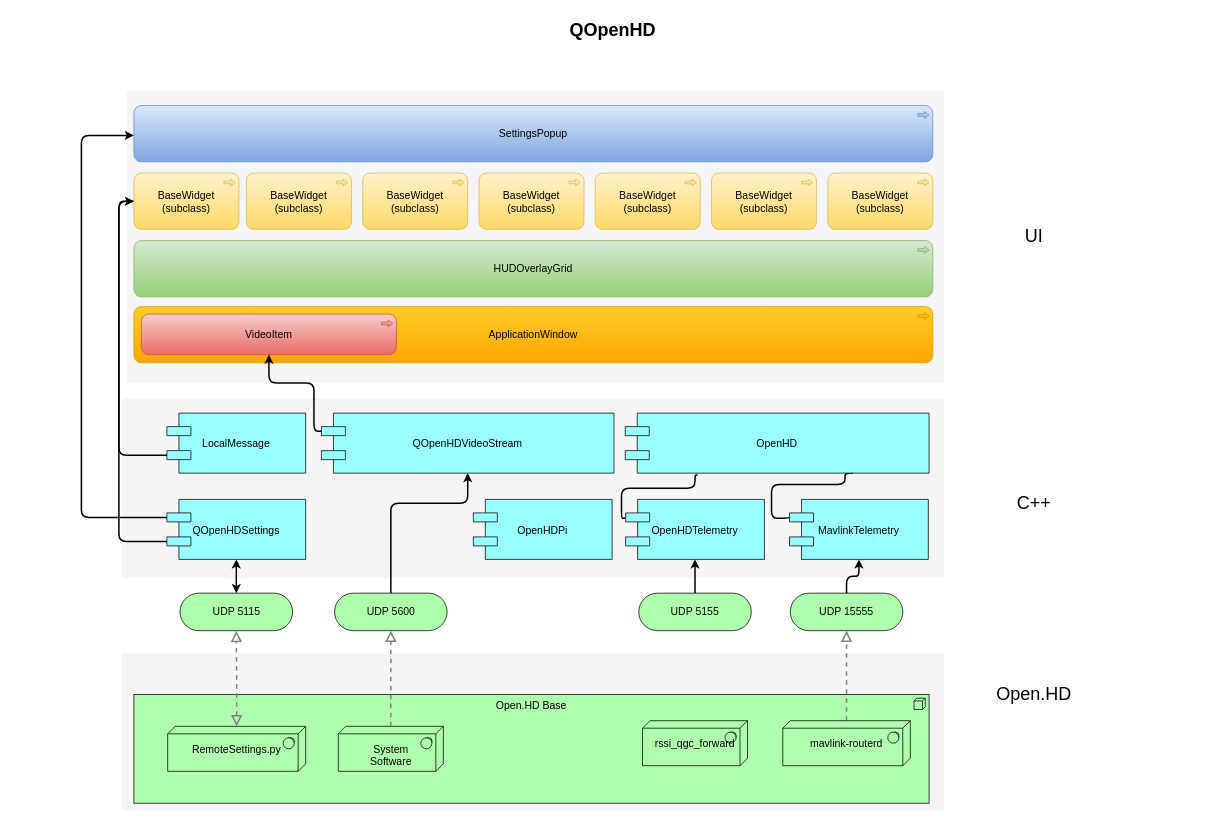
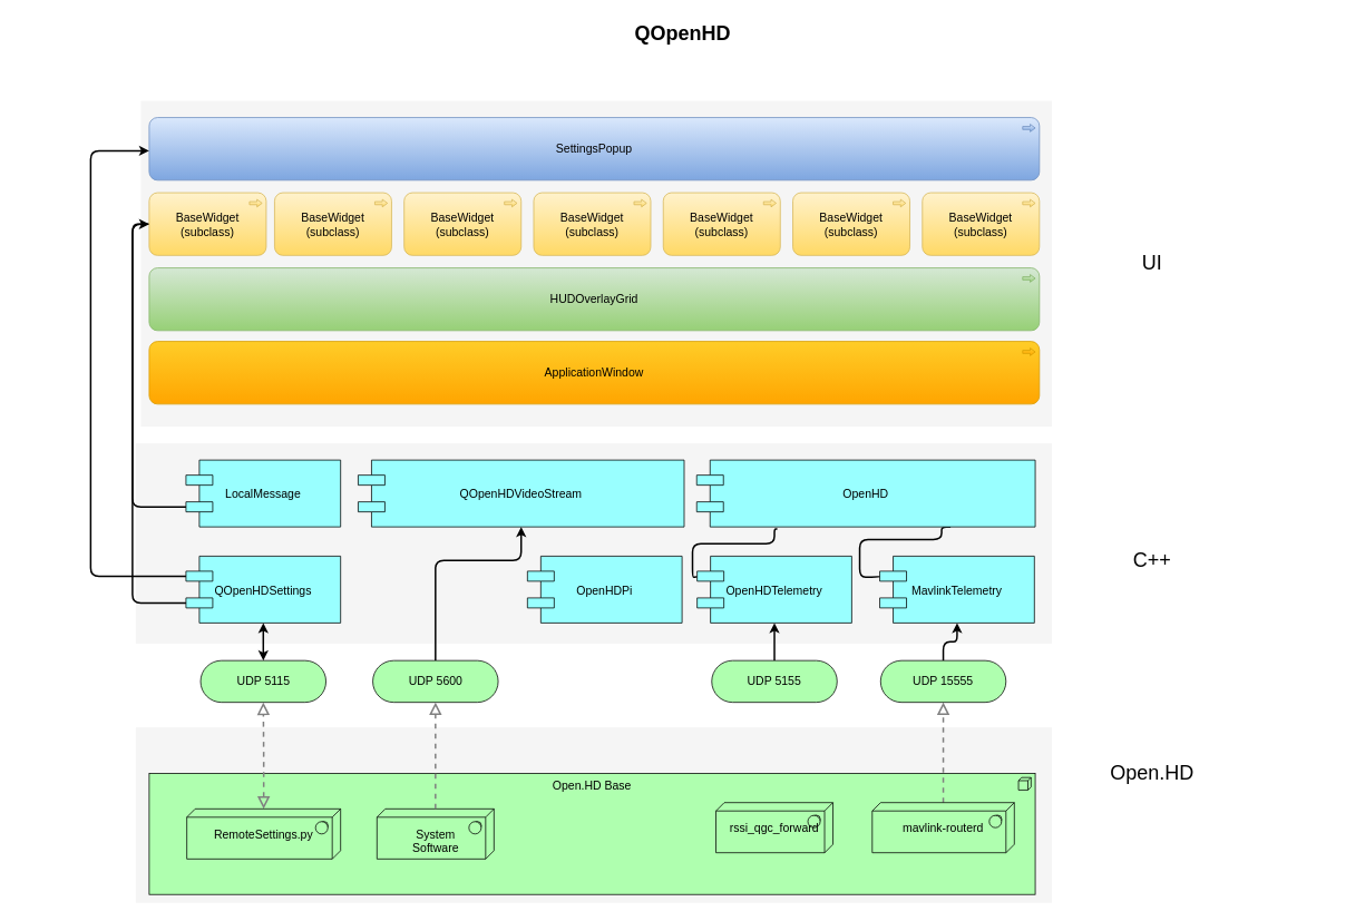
  <mxCell id="0" />
  <mxCell id="1" parent="0" />
  <mxCell id="2" value="" style="whiteSpace=wrap;html=1;strokeColor=none;strokeWidth=1;fillColor=#f5f5f5;fontSize=14;" parent="1" vertex="1"><mxGeometry x="162" y="870" width="1096" height="210" as="geometry" /></mxCell>
  <mxCell id="3" value="" style="whiteSpace=wrap;html=1;strokeColor=none;strokeWidth=1;fillColor=#f5f5f5;fontSize=14;" parent="1" vertex="1"><mxGeometry x="162" y="530" width="1096" height="240" as="geometry" /></mxCell>
  <mxCell id="4" value="Open.HD Base" style="html=1;whiteSpace=wrap;fillColor=#AFFFAF;shape=mxgraph.archimate3.application;appType=node;archiType=square;fontSize=14;verticalAlign=top;" parent="1" vertex="1"><mxGeometry x="178" y="925" width="1060" height="145" as="geometry" /></mxCell>
  <mxCell id="5" value="&lt;div&gt;&lt;br&gt;&lt;/div&gt;System&lt;div&gt;Software&lt;/div&gt;" style="html=1;whiteSpace=wrap;fillColor=#AFFFAF;shape=mxgraph.archimate3.tech;techType=sysSw;fontSize=14;" parent="1" vertex="1"><mxGeometry x="450.5" y="967.5" width="140" height="60" as="geometry" /></mxCell>
  <mxCell id="6" style="edgeStyle=elbowEdgeStyle;rounded=1;elbow=vertical;html=1;startSize=10;endArrow=block;endFill=0;endSize=10;jettySize=auto;orthogonalLoop=1;strokeColor=#808080;fontSize=14;dashed=1;strokeWidth=2;exitX=0.5;exitY=0;exitDx=0;exitDy=0;exitPerimeter=0;" parent="1" source="48" target="11" edge="1"><mxGeometry relative="1" as="geometry" /></mxCell>
  <mxCell id="7" value="&lt;div&gt;rssi_qgc_forward&lt;/div&gt;" style="html=1;whiteSpace=wrap;fillColor=#AFFFAF;shape=mxgraph.archimate3.tech;techType=sysSw;fontSize=14;" parent="1" vertex="1"><mxGeometry x="856" y="960" width="140" height="60" as="geometry" /></mxCell>
  <mxCell id="8" style="edgeStyle=orthogonalEdgeStyle;rounded=1;orthogonalLoop=1;jettySize=auto;html=1;exitX=0.5;exitY=0;exitDx=0;exitDy=0;exitPerimeter=0;entryX=0.5;entryY=1;entryDx=0;entryDy=0;strokeWidth=2;" parent="1" source="9" target="16" edge="1"><mxGeometry relative="1" as="geometry" /></mxCell>
  <mxCell id="9" value="UDP 5155" style="html=1;whiteSpace=wrap;fillColor=#AFFFAF;shape=mxgraph.archimate3.service;fontSize=14;" parent="1" vertex="1"><mxGeometry x="851" y="790" width="150" height="50" as="geometry" /></mxCell>
  <mxCell id="10" style="edgeStyle=orthogonalEdgeStyle;rounded=1;orthogonalLoop=1;jettySize=auto;html=1;exitX=0.5;exitY=0;exitDx=0;exitDy=0;exitPerimeter=0;entryX=0.5;entryY=1;entryDx=0;entryDy=0;strokeWidth=2;" parent="1" source="11" target="23" edge="1"><mxGeometry relative="1" as="geometry" /></mxCell>
  <mxCell id="11" value="UDP 15555" style="html=1;whiteSpace=wrap;fillColor=#AFFFAF;shape=mxgraph.archimate3.service;fontSize=14;" parent="1" vertex="1"><mxGeometry x="1053" y="790" width="150" height="50" as="geometry" /></mxCell>
  <mxCell id="12" value="QOpenHDSettings" style="shape=component;align=center;fillColor=#99ffff;gradientColor=none;fontSize=14;" parent="1" vertex="1"><mxGeometry x="222" y="665" width="185" height="80" as="geometry" /></mxCell>
  <mxCell id="13" value="QOpenHDVideoStream" style="shape=component;align=center;fillColor=#99ffff;gradientColor=none;fontSize=14;" parent="1" vertex="1"><mxGeometry x="428" y="550" width="390" height="80" as="geometry" /></mxCell>
  <mxCell id="14" value="LocalMessage" style="shape=component;align=center;fillColor=#99ffff;gradientColor=none;fontSize=14;" parent="1" vertex="1"><mxGeometry x="222" y="550" width="185" height="80" as="geometry" /></mxCell>
  <mxCell id="15" style="edgeStyle=orthogonalEdgeStyle;orthogonalLoop=1;jettySize=auto;html=1;exitX=0;exitY=0.3;exitDx=0;exitDy=0;entryX=0.238;entryY=1.03;entryDx=0;entryDy=0;entryPerimeter=0;strokeWidth=2;rounded=1;endArrow=none;endFill=0;" parent="1" source="16" target="25" edge="1"><mxGeometry relative="1" as="geometry"><mxPoint x="926" y="629" as="targetPoint" /><Array as="points"><mxPoint x="828" y="690" /><mxPoint x="828" y="650" /><mxPoint x="926" y="650" /></Array></mxGeometry></mxCell>
  <mxCell id="16" value="OpenHDTelemetry" style="shape=component;align=center;fillColor=#99ffff;gradientColor=none;fontSize=14;" parent="1" vertex="1"><mxGeometry x="833.5" y="665" width="185" height="80" as="geometry" /></mxCell>
  <mxCell id="17" value="C++" style="text;html=1;strokeColor=none;fillColor=none;align=center;verticalAlign=middle;whiteSpace=wrap;fontSize=24;strokeWidth=1;" parent="1" vertex="1"><mxGeometry x="1258" y="660" width="240" height="20" as="geometry" /></mxCell>
  <mxCell id="18" value="UI" style="text;html=1;strokeColor=none;fillColor=none;align=center;verticalAlign=middle;whiteSpace=wrap;fontSize=24;" parent="1" vertex="1"><mxGeometry x="1258" y="305" width="240" height="20" as="geometry" /></mxCell>
  <mxCell id="19" value="QOpenHD" style="text;strokeColor=none;fillColor=none;html=1;fontSize=24;fontStyle=1;verticalAlign=middle;align=center;" parent="1" vertex="1"><mxGeometry x="20.5" y="20" width="1590" height="40" as="geometry" /></mxCell>
  <mxCell id="20" value="" style="whiteSpace=wrap;html=1;strokeColor=none;strokeWidth=1;fillColor=#f5f5f5;fontSize=14;" parent="1" vertex="1"><mxGeometry x="168" y="120" width="1090" height="390" as="geometry" /></mxCell>
  <mxCell id="21" value="ApplicationWindow" style="html=1;whiteSpace=wrap;fillColor=#ffcd28;shape=mxgraph.archimate3.application;appType=proc;archiType=rounded;fontSize=14;strokeColor=#d79b00;gradientColor=#ffa500;" parent="1" vertex="1"><mxGeometry x="178" y="408" width="1065" height="75" as="geometry" /></mxCell>
  <mxCell id="22" style="edgeStyle=orthogonalEdgeStyle;rounded=1;orthogonalLoop=1;jettySize=auto;html=1;exitX=0;exitY=0.3;exitDx=0;exitDy=0;entryX=0.75;entryY=1;entryDx=0;entryDy=0;strokeWidth=2;endArrow=none;endFill=0;" parent="1" source="23" target="25" edge="1"><mxGeometry relative="1" as="geometry"><Array as="points"><mxPoint x="1028" y="690" /><mxPoint x="1028" y="645" /><mxPoint x="1126" y="645" /></Array></mxGeometry></mxCell>
  <mxCell id="23" value="MavlinkTelemetry" style="shape=component;align=center;fillColor=#99ffff;gradientColor=none;fontSize=14;" parent="1" vertex="1"><mxGeometry x="1052" y="665" width="185" height="80" as="geometry" /></mxCell>
  <mxCell id="24" value="OpenHDPi" style="shape=component;align=center;fillColor=#99ffff;gradientColor=none;fontSize=14;" parent="1" vertex="1"><mxGeometry x="630.5" y="665" width="185" height="80" as="geometry" /></mxCell>
  <mxCell id="25" value="OpenHD" style="shape=component;align=center;fillColor=#99ffff;gradientColor=none;fontSize=14;" parent="1" vertex="1"><mxGeometry x="833" y="550" width="405" height="80" as="geometry" /></mxCell>
  <mxCell id="26" style="edgeStyle=orthogonalEdgeStyle;rounded=1;orthogonalLoop=1;jettySize=auto;html=1;exitX=0.5;exitY=0;exitDx=0;exitDy=0;exitPerimeter=0;strokeWidth=2;fontSize=24;" parent="1" source="27" target="13" edge="1"><mxGeometry relative="1" as="geometry"><Array as="points"><mxPoint x="521" y="670" /><mxPoint x="623" y="670" /></Array></mxGeometry></mxCell>
  <mxCell id="27" value="UDP 5600" style="html=1;whiteSpace=wrap;fillColor=#AFFFAF;shape=mxgraph.archimate3.service;fontSize=14;" parent="1" vertex="1"><mxGeometry x="445.5" y="790" width="150" height="50" as="geometry" /></mxCell>
  <mxCell id="28" style="edgeStyle=elbowEdgeStyle;rounded=1;elbow=vertical;html=1;startSize=10;endArrow=block;endFill=0;endSize=10;jettySize=auto;orthogonalLoop=1;strokeColor=#808080;fontSize=14;dashed=1;exitX=0.5;exitY=0;exitDx=0;exitDy=0;exitPerimeter=0;strokeWidth=2;" parent="1" source="5" edge="1"><mxGeometry relative="1" as="geometry"><mxPoint x="478" y="920" as="sourcePoint" /><mxPoint x="520.5" y="840" as="targetPoint" /></mxGeometry></mxCell>
  <mxCell id="29" value="HUDOverlayGrid" style="html=1;whiteSpace=wrap;fillColor=#d5e8d4;shape=mxgraph.archimate3.application;appType=proc;archiType=rounded;fontSize=14;gradientColor=#97d077;strokeColor=#82b366;" parent="1" vertex="1"><mxGeometry x="178" y="320" width="1065" height="75" as="geometry" /></mxCell>
  <mxCell id="30" value="SettingsPopup" style="html=1;whiteSpace=wrap;fillColor=#dae8fc;shape=mxgraph.archimate3.application;appType=proc;archiType=rounded;fontSize=14;gradientColor=#7ea6e0;strokeColor=#6c8ebf;" parent="1" vertex="1"><mxGeometry x="178" y="140" width="1065" height="75" as="geometry" /></mxCell>
  <mxCell id="31" style="edgeStyle=orthogonalEdgeStyle;rounded=1;orthogonalLoop=1;jettySize=auto;html=1;exitX=0;exitY=0.5;exitDx=0;exitDy=0;exitPerimeter=0;entryX=0;entryY=0.7;entryDx=0;entryDy=0;strokeWidth=2;endArrow=none;endFill=0;" parent="1" source="33" target="14" edge="1"><mxGeometry relative="1" as="geometry" /></mxCell>
  <mxCell id="32" style="edgeStyle=orthogonalEdgeStyle;rounded=1;orthogonalLoop=1;jettySize=auto;html=1;exitX=0;exitY=0.5;exitDx=0;exitDy=0;exitPerimeter=0;entryX=0;entryY=0.7;entryDx=0;entryDy=0;strokeWidth=2;endArrow=none;endFill=0;startArrow=classic;startFill=1;" parent="1" source="33" target="12" edge="1"><mxGeometry relative="1" as="geometry" /></mxCell>
  <mxCell id="33" value="BaseWidget (subclass)" style="html=1;whiteSpace=wrap;fillColor=#fff2cc;shape=mxgraph.archimate3.application;appType=proc;archiType=rounded;fontSize=14;gradientColor=#ffd966;strokeColor=#D6B656;" parent="1" vertex="1"><mxGeometry x="178" y="230" width="140" height="75" as="geometry" /></mxCell>
- <mxCell id="34" value="VideoItem" style="html=1;whiteSpace=wrap;fillColor=#f8cecc;shape=mxgraph.archimate3.application;appType=proc;archiType=rounded;fontSize=14;strokeColor=#b85450;gradientColor=#ea6b66;" parent="1" vertex="1"><mxGeometry x="188" y="418" width="340" height="54" as="geometry" /></mxCell>
- <mxCell id="35" style="edgeStyle=orthogonalEdgeStyle;rounded=1;orthogonalLoop=1;jettySize=auto;html=1;exitX=0;exitY=0.3;exitDx=0;exitDy=0;entryX=0.5;entryY=1;entryDx=0;entryDy=0;entryPerimeter=0;strokeWidth=2;" parent="1" source="13" target="34" edge="1"><mxGeometry relative="1" as="geometry"><Array as="points"><mxPoint x="418" y="574" /><mxPoint x="418" y="510" /><mxPoint x="358" y="510" /></Array></mxGeometry></mxCell>
  <mxCell id="36" value="Open.HD" style="text;html=1;strokeColor=none;fillColor=none;align=center;verticalAlign=middle;whiteSpace=wrap;fontSize=24;strokeWidth=1;" parent="1" vertex="1"><mxGeometry x="1258" y="915" width="240" height="20" as="geometry" /></mxCell>
  <mxCell id="37" value="BaseWidget (subclass)" style="html=1;whiteSpace=wrap;fillColor=#fff2cc;shape=mxgraph.archimate3.application;appType=proc;archiType=rounded;fontSize=14;gradientColor=#ffd966;strokeColor=#d6b656;" parent="1" vertex="1"><mxGeometry x="328" y="230" width="140" height="75" as="geometry" /></mxCell>
  <mxCell id="38" value="BaseWidget (subclass)" style="html=1;whiteSpace=wrap;fillColor=#fff2cc;shape=mxgraph.archimate3.application;appType=proc;archiType=rounded;fontSize=14;gradientColor=#ffd966;strokeColor=#d6b656;" parent="1" vertex="1"><mxGeometry x="483" y="230" width="140" height="75" as="geometry" /></mxCell>
  <mxCell id="39" value="BaseWidget (subclass)" style="html=1;whiteSpace=wrap;fillColor=#fff2cc;shape=mxgraph.archimate3.application;appType=proc;archiType=rounded;fontSize=14;gradientColor=#ffd966;strokeColor=#d6b656;" parent="1" vertex="1"><mxGeometry x="638" y="230" width="140" height="75" as="geometry" /></mxCell>
  <mxCell id="40" value="BaseWidget (subclass)" style="html=1;whiteSpace=wrap;fillColor=#fff2cc;shape=mxgraph.archimate3.application;appType=proc;archiType=rounded;fontSize=14;gradientColor=#ffd966;strokeColor=#d6b656;" parent="1" vertex="1"><mxGeometry x="793" y="230" width="140" height="75" as="geometry" /></mxCell>
  <mxCell id="41" value="BaseWidget (subclass)" style="html=1;whiteSpace=wrap;fillColor=#fff2cc;shape=mxgraph.archimate3.application;appType=proc;archiType=rounded;fontSize=14;gradientColor=#ffd966;strokeColor=#d6b656;" parent="1" vertex="1"><mxGeometry x="948" y="230" width="140" height="75" as="geometry" /></mxCell>
  <mxCell id="42" value="BaseWidget (subclass)" style="html=1;whiteSpace=wrap;fillColor=#fff2cc;shape=mxgraph.archimate3.application;appType=proc;archiType=rounded;fontSize=14;gradientColor=#ffd966;strokeColor=#d6b656;" parent="1" vertex="1"><mxGeometry x="1103" y="230" width="140" height="75" as="geometry" /></mxCell>
  <mxCell id="43" style="edgeStyle=orthogonalEdgeStyle;rounded=1;orthogonalLoop=1;jettySize=auto;html=1;exitX=0;exitY=0.3;exitDx=0;exitDy=0;strokeWidth=2;fontSize=24;entryX=0;entryY=0.531;entryDx=0;entryDy=0;entryPerimeter=0;" parent="1" source="12" target="30" edge="1"><mxGeometry relative="1" as="geometry"><mxPoint x="138" y="179" as="targetPoint" /><Array as="points"><mxPoint x="108" y="689" /><mxPoint x="108" y="180" /></Array></mxGeometry></mxCell>
  <mxCell id="44" style="edgeStyle=orthogonalEdgeStyle;rounded=1;orthogonalLoop=1;jettySize=auto;html=1;exitX=0.5;exitY=0;exitDx=0;exitDy=0;exitPerimeter=0;entryX=0.5;entryY=1;entryDx=0;entryDy=0;strokeWidth=2;fontSize=24;startArrow=classic;startFill=1;" parent="1" source="45" target="12" edge="1"><mxGeometry relative="1" as="geometry" /></mxCell>
  <mxCell id="45" value="UDP 5115" style="html=1;whiteSpace=wrap;fillColor=#AFFFAF;shape=mxgraph.archimate3.service;fontSize=14;" parent="1" vertex="1"><mxGeometry x="239.5" y="790" width="150" height="50" as="geometry" /></mxCell>
  <mxCell id="46" style="edgeStyle=elbowEdgeStyle;rounded=1;orthogonalLoop=1;jettySize=auto;html=1;exitX=0.5;exitY=0;exitDx=0;exitDy=0;exitPerimeter=0;entryX=0.5;entryY=1;entryDx=0;entryDy=0;entryPerimeter=0;strokeWidth=2;fontSize=24;dashed=1;strokeColor=#808080;startArrow=block;startFill=0;endSize=10;startSize=10;endArrow=block;endFill=0;elbow=vertical;" parent="1" source="47" target="45" edge="1"><mxGeometry relative="1" as="geometry" /></mxCell>
  <mxCell id="47" value="&lt;div&gt;RemoteSettings.py&lt;/div&gt;" style="html=1;whiteSpace=wrap;fillColor=#AFFFAF;shape=mxgraph.archimate3.tech;techType=sysSw;fontSize=14;" parent="1" vertex="1"><mxGeometry x="223" y="967.5" width="184" height="60" as="geometry" /></mxCell>
  <mxCell id="48" value="mavlink-routerd" style="html=1;whiteSpace=wrap;fillColor=#AFFFAF;shape=mxgraph.archimate3.tech;techType=sysSw;fontSize=14;" parent="1" vertex="1"><mxGeometry x="1043" y="960" width="170" height="60" as="geometry" /></mxCell>
